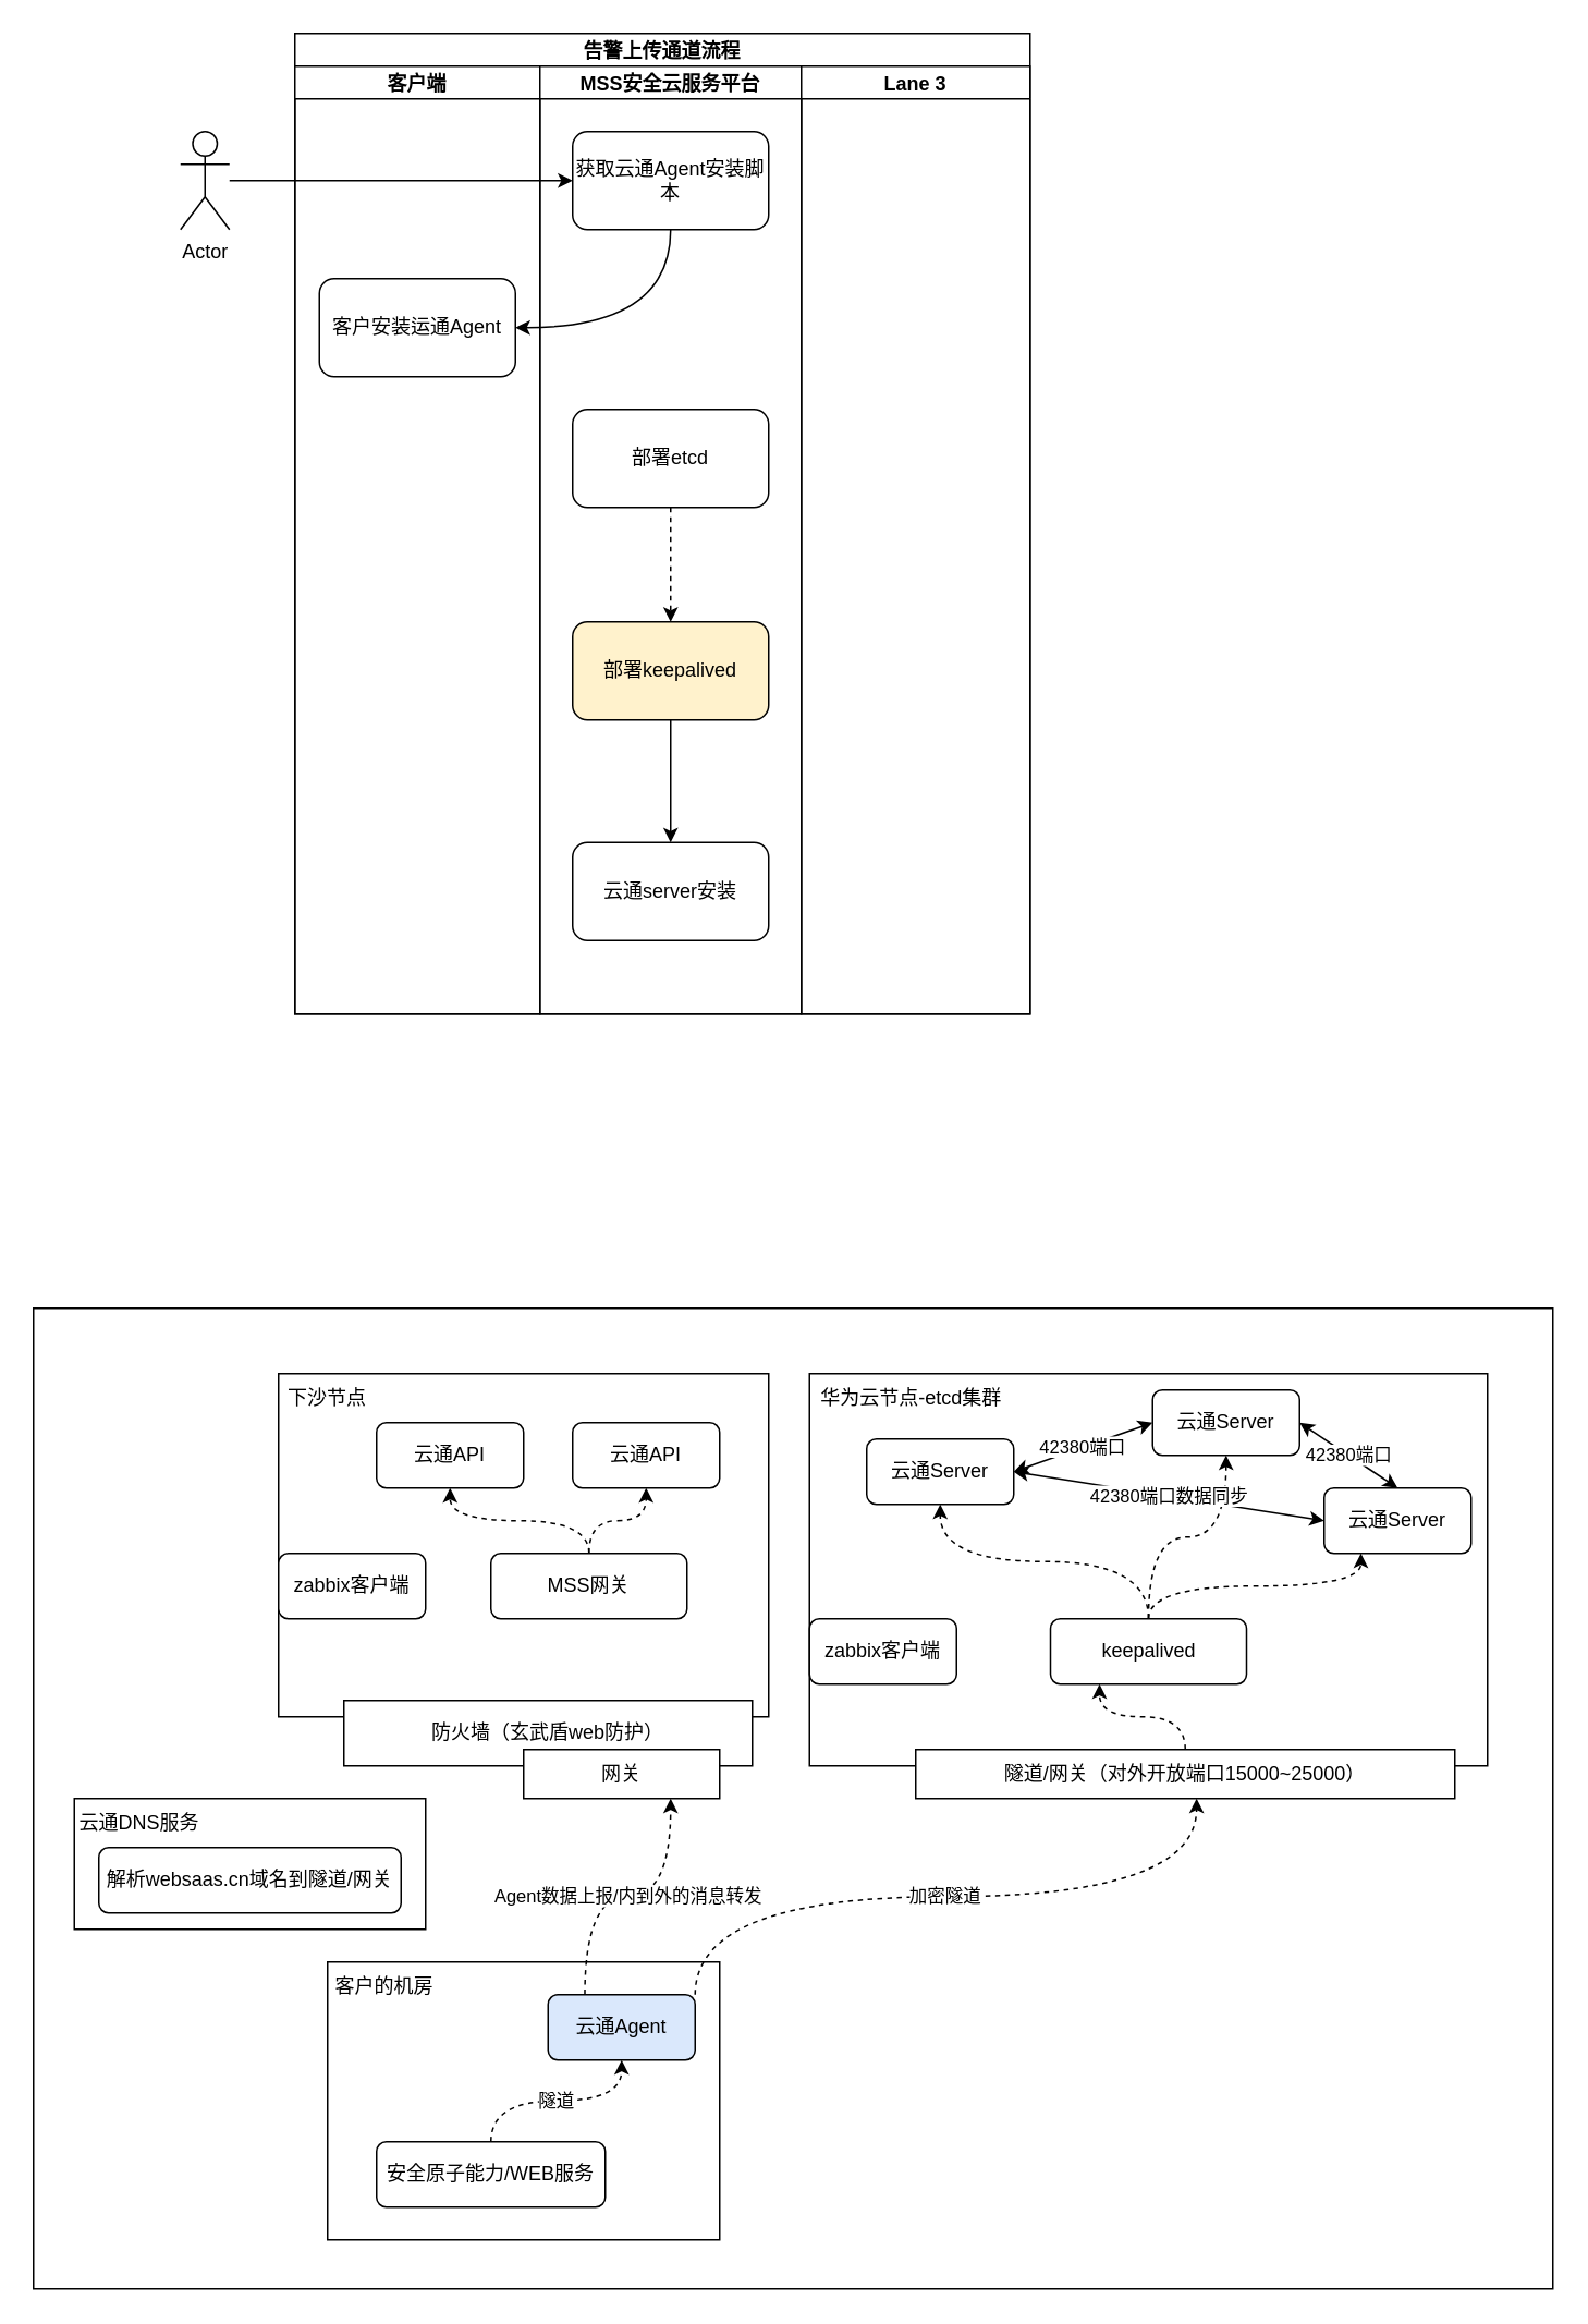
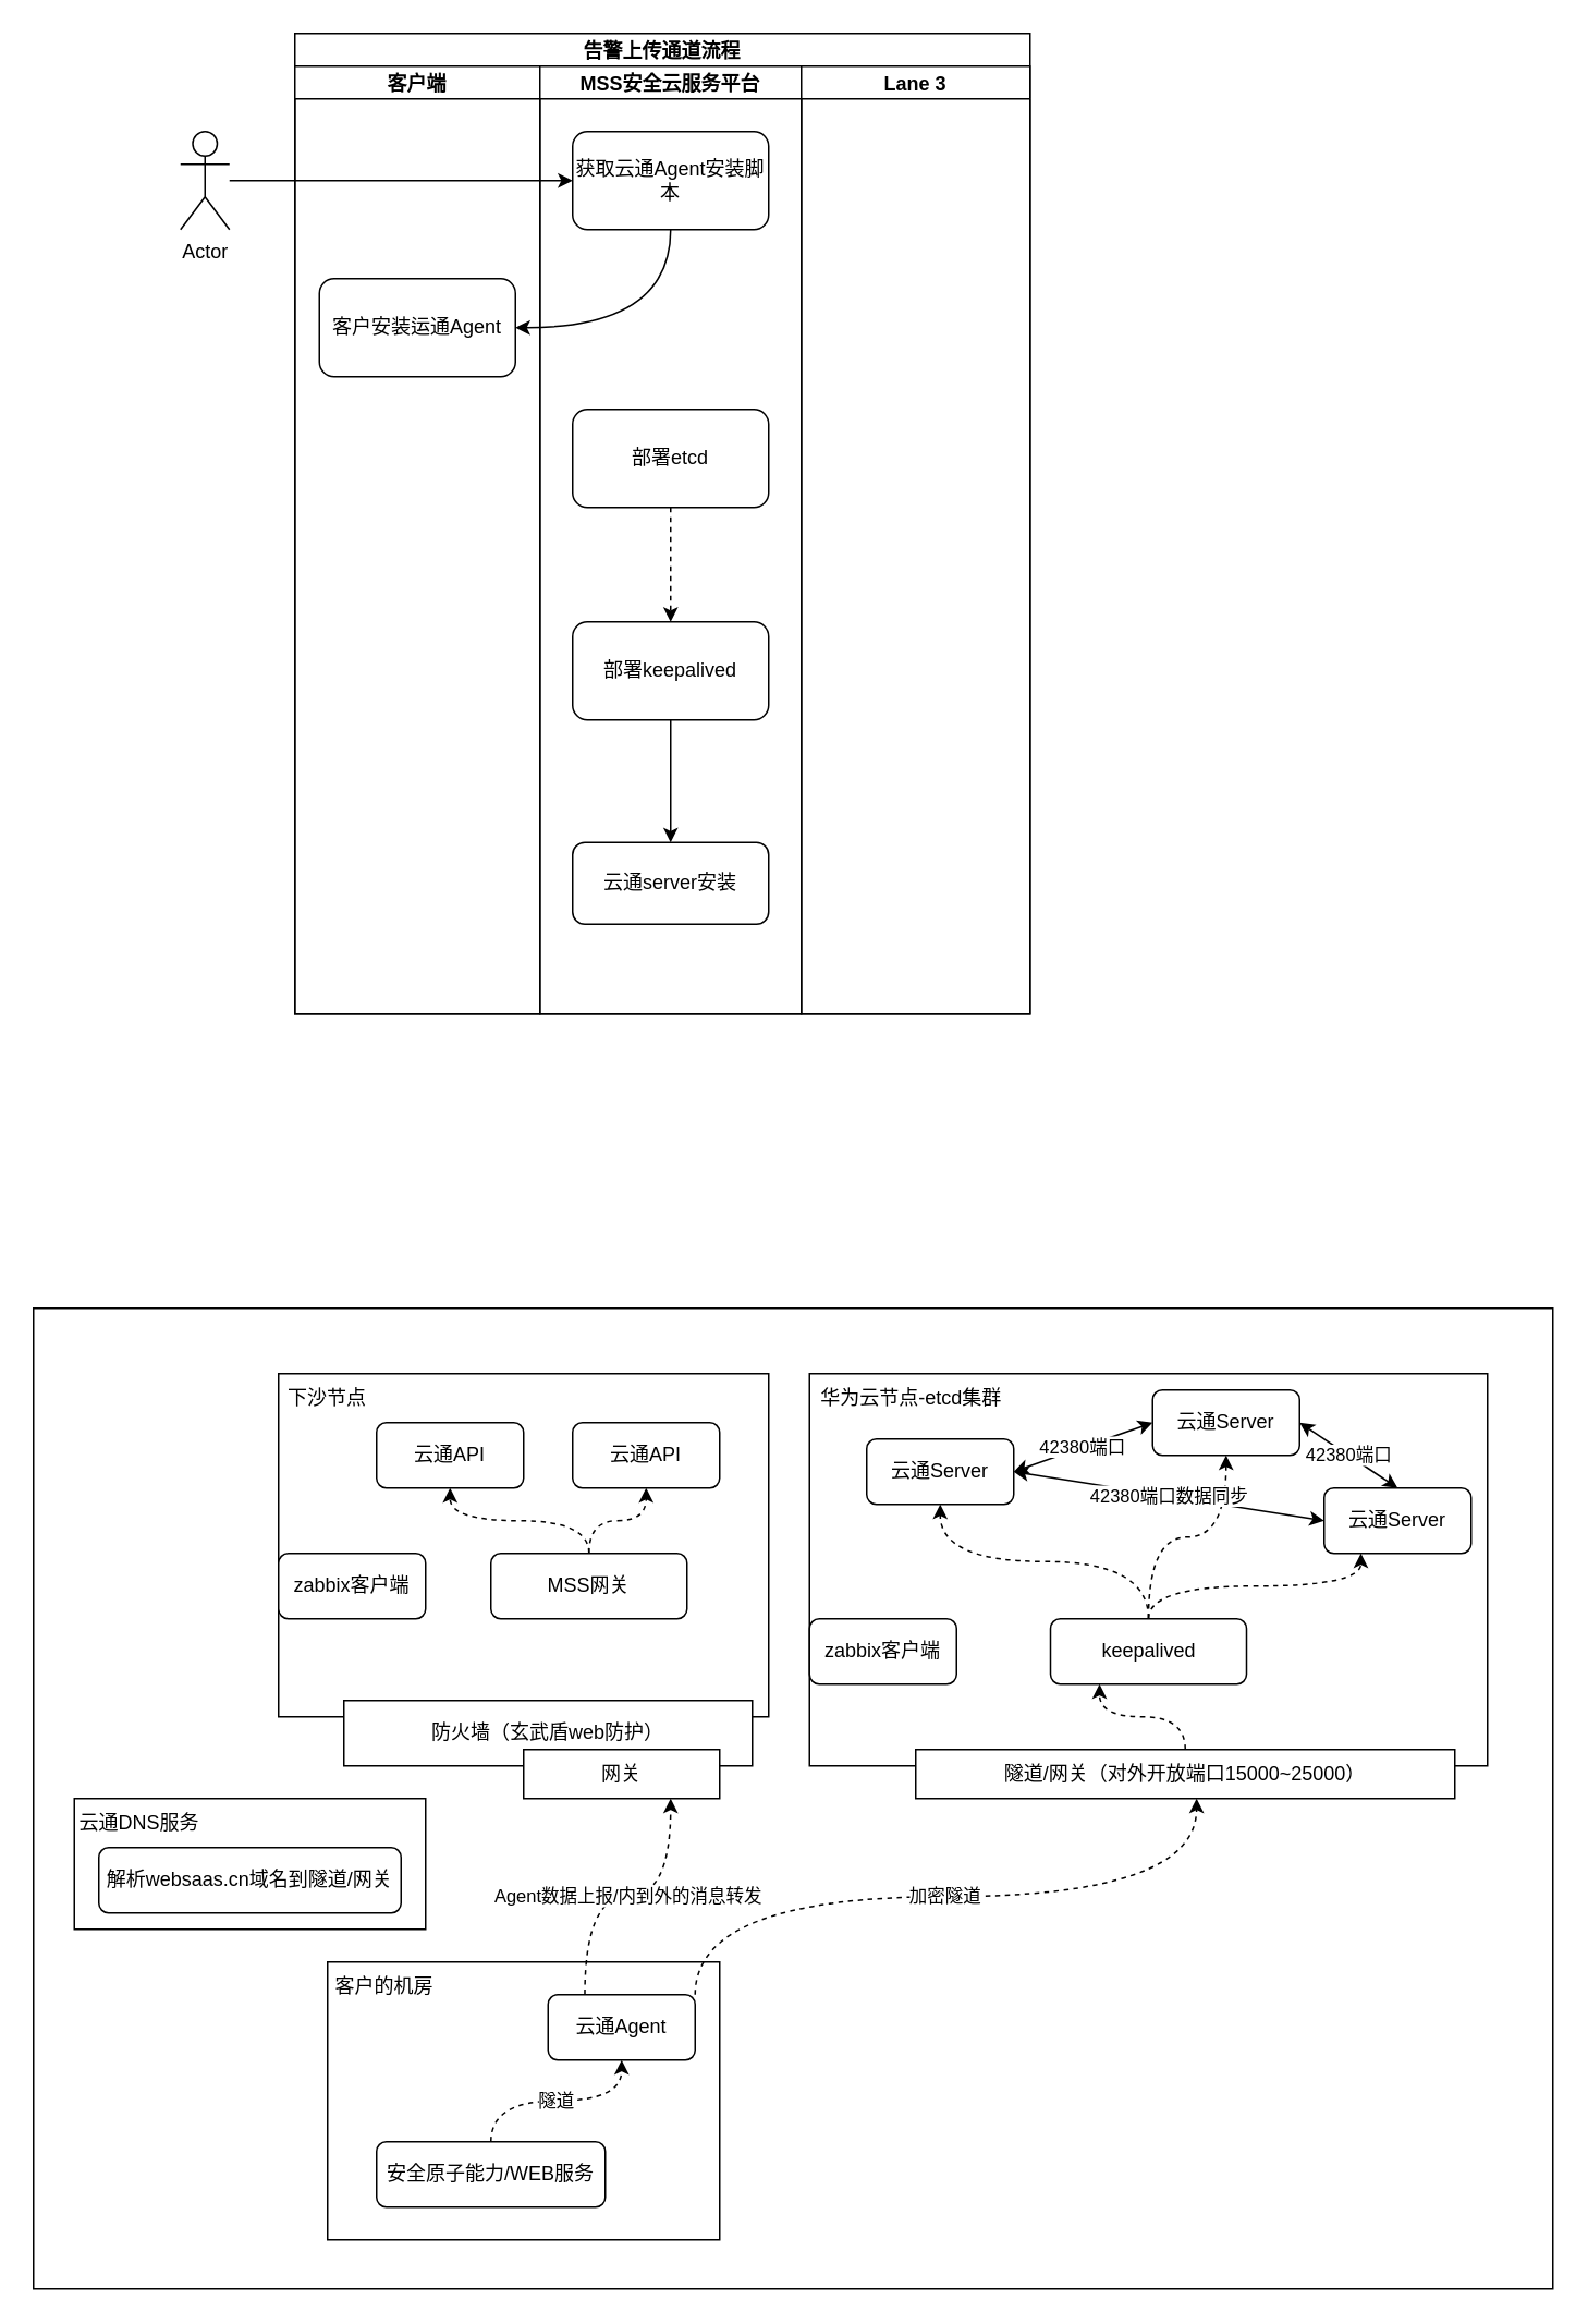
  <mxCell id="0" />
  <mxCell id="1" parent="0" />
  <mxCell id="2" value="" style="rounded=0;whiteSpace=wrap;html=1;" parent="1" vertex="1"><mxGeometry x="20" y="800" width="930" height="600" as="geometry" /></mxCell>
  <mxCell id="3" value="" style="rounded=0;whiteSpace=wrap;html=1;" parent="1" vertex="1"><mxGeometry x="495" y="840" width="415" height="240" as="geometry" /></mxCell>
  <mxCell id="4" value="" style="rounded=0;whiteSpace=wrap;html=1;" parent="1" vertex="1"><mxGeometry x="200" y="1200" width="240" height="170" as="geometry" /></mxCell>
  <mxCell id="5" value="" style="rounded=0;whiteSpace=wrap;html=1;" parent="1" vertex="1"><mxGeometry x="170" y="840" width="300" height="210" as="geometry" /></mxCell>
  <mxCell id="6" value="告警上传通道流程" style="swimlane;childLayout=stackLayout;resizeParent=1;resizeParentMax=0;startSize=20;" parent="1" vertex="1"><mxGeometry x="180" y="20" width="450" height="600" as="geometry" /></mxCell>
  <mxCell id="7" value="客户端" style="swimlane;startSize=20;" parent="6" vertex="1"><mxGeometry y="20" width="150" height="580" as="geometry" /></mxCell>
  <mxCell id="8" value="客户安装运通Agent" style="rounded=1;whiteSpace=wrap;html=1;" parent="7" vertex="1"><mxGeometry x="15" y="130" width="120" height="60" as="geometry" /></mxCell>
  <mxCell id="9" value="MSS安全云服务平台" style="swimlane;startSize=20;" parent="6" vertex="1"><mxGeometry x="150" y="20" width="160" height="580" as="geometry" /></mxCell>
  <mxCell id="10" value="获取云通Agent安装脚本" style="rounded=1;whiteSpace=wrap;html=1;" parent="9" vertex="1"><mxGeometry x="20" y="40" width="120" height="60" as="geometry" /></mxCell>
- <mxCell id="11" value="云通server安装" style="rounded=1;whiteSpace=wrap;html=1;" parent="9" vertex="1"><mxGeometry x="20" y="475" width="120" height="60" as="geometry" /></mxCell>
+ <mxCell id="11" value="云通server安装" style="rounded=1;whiteSpace=wrap;html=1;" parent="9" vertex="1"><mxGeometry x="20" y="475" width="120" height="50" as="geometry" /></mxCell>
  <mxCell id="12" value="" style="edgeStyle=none;html=1;" edge="1" parent="9" source="13" target="11"><mxGeometry relative="1" as="geometry" /></mxCell>
- <mxCell id="13" value="部署keepalived" style="rounded=1;whiteSpace=wrap;html=1;fillColor=#fff2cc;" parent="9" vertex="1"><mxGeometry x="20" y="340" width="120" height="60" as="geometry" /></mxCell>
+ <mxCell id="13" value="部署keepalived" style="rounded=1;whiteSpace=wrap;html=1;" parent="9" vertex="1"><mxGeometry x="20" y="340" width="120" height="60" as="geometry" /></mxCell>
  <mxCell id="14" value="" style="edgeStyle=none;html=1;dashed=1;" edge="1" parent="9" source="15" target="13"><mxGeometry relative="1" as="geometry" /></mxCell>
  <mxCell id="15" value="部署etcd" style="rounded=1;whiteSpace=wrap;html=1;" parent="9" vertex="1"><mxGeometry x="20" y="210" width="120" height="60" as="geometry" /></mxCell>
  <mxCell id="16" value="Lane 3" style="swimlane;startSize=20;" parent="6" vertex="1"><mxGeometry x="310" y="20" width="140" height="580" as="geometry" /></mxCell>
  <mxCell id="17" style="edgeStyle=orthogonalEdgeStyle;curved=1;rounded=0;orthogonalLoop=1;jettySize=auto;html=1;entryX=1;entryY=0.5;entryDx=0;entryDy=0;exitX=0.5;exitY=1;exitDx=0;exitDy=0;" parent="6" source="10" target="8" edge="1"><mxGeometry relative="1" as="geometry" /></mxCell>
  <mxCell id="18" style="edgeStyle=orthogonalEdgeStyle;curved=1;rounded=0;orthogonalLoop=1;jettySize=auto;html=1;entryX=0;entryY=0.5;entryDx=0;entryDy=0;elbow=vertical;" parent="1" source="19" target="10" edge="1"><mxGeometry relative="1" as="geometry" /></mxCell>
  <mxCell id="19" value="Actor" style="shape=umlActor;verticalLabelPosition=bottom;verticalAlign=top;html=1;outlineConnect=0;" parent="1" vertex="1"><mxGeometry x="110" y="80" width="30" height="60" as="geometry" /></mxCell>
  <mxCell id="20" value="云通API" style="rounded=1;whiteSpace=wrap;html=1;" parent="1" vertex="1"><mxGeometry x="230" y="870" width="90" height="40" as="geometry" /></mxCell>
  <mxCell id="21" value="云通API" style="rounded=1;whiteSpace=wrap;html=1;" parent="1" vertex="1"><mxGeometry x="350" y="870" width="90" height="40" as="geometry" /></mxCell>
  <mxCell id="22" style="edgeStyle=orthogonalEdgeStyle;curved=1;rounded=0;orthogonalLoop=1;jettySize=auto;html=1;entryX=0.5;entryY=1;entryDx=0;entryDy=0;dashed=1;" parent="1" source="24" target="20" edge="1"><mxGeometry relative="1" as="geometry" /></mxCell>
  <mxCell id="23" style="edgeStyle=orthogonalEdgeStyle;curved=1;rounded=0;orthogonalLoop=1;jettySize=auto;html=1;entryX=0.5;entryY=1;entryDx=0;entryDy=0;dashed=1;" parent="1" source="24" target="21" edge="1"><mxGeometry relative="1" as="geometry" /></mxCell>
  <mxCell id="24" value="MSS网关" style="rounded=1;whiteSpace=wrap;html=1;" parent="1" vertex="1"><mxGeometry x="300" y="950" width="120" height="40" as="geometry" /></mxCell>
  <mxCell id="25" value="下沙节点" style="text;html=1;strokeColor=none;fillColor=none;align=center;verticalAlign=middle;whiteSpace=wrap;rounded=0;" parent="1" vertex="1"><mxGeometry x="170" y="840" width="60" height="30" as="geometry" /></mxCell>
  <mxCell id="26" value="防火墙（玄武盾web防护）" style="rounded=0;whiteSpace=wrap;html=1;" parent="1" vertex="1"><mxGeometry x="210" y="1040" width="250" height="40" as="geometry" /></mxCell>
  <mxCell id="27" value="网关" style="rounded=0;whiteSpace=wrap;html=1;" parent="1" vertex="1"><mxGeometry x="320" y="1070" width="120" height="30" as="geometry" /></mxCell>
  <mxCell id="28" value="隧道" style="edgeStyle=orthogonalEdgeStyle;curved=1;rounded=0;orthogonalLoop=1;jettySize=auto;html=1;entryX=0.5;entryY=1;entryDx=0;entryDy=0;elbow=vertical;dashed=1;" parent="1" source="29" target="32" edge="1"><mxGeometry relative="1" as="geometry" /></mxCell>
  <mxCell id="29" value="安全原子能力/WEB服务" style="rounded=1;whiteSpace=wrap;html=1;" parent="1" vertex="1"><mxGeometry x="230" y="1310" width="140" height="40" as="geometry" /></mxCell>
  <mxCell id="30" value="Agent数据上报/内到外的消息转发" style="edgeStyle=orthogonalEdgeStyle;curved=1;rounded=0;orthogonalLoop=1;jettySize=auto;html=1;entryX=0.75;entryY=1;entryDx=0;entryDy=0;dashed=1;elbow=vertical;exitX=0.25;exitY=0;exitDx=0;exitDy=0;" parent="1" source="32" target="27" edge="1"><mxGeometry relative="1" as="geometry" /></mxCell>
  <mxCell id="31" value="加密隧道" style="edgeStyle=orthogonalEdgeStyle;curved=1;rounded=0;orthogonalLoop=1;jettySize=auto;html=1;exitX=1;exitY=0;exitDx=0;exitDy=0;entryX=0.521;entryY=1;entryDx=0;entryDy=0;entryPerimeter=0;elbow=vertical;dashed=1;" parent="1" source="32" target="49" edge="1"><mxGeometry relative="1" as="geometry" /></mxCell>
- <mxCell id="32" value="云通Agent" style="rounded=1;whiteSpace=wrap;html=1;fillColor=#dae8fc;" parent="1" vertex="1"><mxGeometry x="335" y="1220" width="90" height="40" as="geometry" /></mxCell>
+ <mxCell id="32" value="云通Agent" style="rounded=1;whiteSpace=wrap;html=1;" parent="1" vertex="1"><mxGeometry x="335" y="1220" width="90" height="40" as="geometry" /></mxCell>
  <mxCell id="33" value="客户的机房" style="text;html=1;strokeColor=none;fillColor=none;align=center;verticalAlign=middle;whiteSpace=wrap;rounded=0;" parent="1" vertex="1"><mxGeometry x="200" y="1200" width="70" height="30" as="geometry" /></mxCell>
  <mxCell id="34" value="" style="rounded=0;whiteSpace=wrap;html=1;" parent="1" vertex="1"><mxGeometry x="45" y="1100" width="215" height="80" as="geometry" /></mxCell>
  <mxCell id="35" value="云通DNS服务" style="text;html=1;strokeColor=none;fillColor=none;align=center;verticalAlign=middle;whiteSpace=wrap;rounded=0;" parent="1" vertex="1"><mxGeometry x="30" y="1100" width="110" height="30" as="geometry" /></mxCell>
  <mxCell id="36" value="解析websaas.cn域名到隧道/网关" style="rounded=1;whiteSpace=wrap;html=1;" parent="1" vertex="1"><mxGeometry x="60" y="1130" width="185" height="40" as="geometry" /></mxCell>
  <mxCell id="37" value="云通Server" style="rounded=1;whiteSpace=wrap;html=1;" parent="1" vertex="1"><mxGeometry x="530" y="880" width="90" height="40" as="geometry" /></mxCell>
  <mxCell id="38" value="云通Server" style="rounded=1;whiteSpace=wrap;html=1;" parent="1" vertex="1"><mxGeometry x="810" y="910" width="90" height="40" as="geometry" /></mxCell>
  <mxCell id="39" value="云通Server" style="rounded=1;whiteSpace=wrap;html=1;" parent="1" vertex="1"><mxGeometry x="705" y="850" width="90" height="40" as="geometry" /></mxCell>
  <mxCell id="40" style="edgeStyle=orthogonalEdgeStyle;curved=1;rounded=0;orthogonalLoop=1;jettySize=auto;html=1;entryX=0.5;entryY=1;entryDx=0;entryDy=0;dashed=1;elbow=vertical;exitX=0.5;exitY=0;exitDx=0;exitDy=0;" parent="1" source="43" target="37" edge="1"><mxGeometry relative="1" as="geometry" /></mxCell>
  <mxCell id="41" style="edgeStyle=orthogonalEdgeStyle;curved=1;rounded=0;orthogonalLoop=1;jettySize=auto;html=1;entryX=0.5;entryY=1;entryDx=0;entryDy=0;dashed=1;elbow=vertical;" parent="1" source="43" target="39" edge="1"><mxGeometry relative="1" as="geometry" /></mxCell>
  <mxCell id="42" style="edgeStyle=orthogonalEdgeStyle;curved=1;rounded=0;orthogonalLoop=1;jettySize=auto;html=1;entryX=0.25;entryY=1;entryDx=0;entryDy=0;dashed=1;elbow=vertical;exitX=0.5;exitY=0;exitDx=0;exitDy=0;" parent="1" source="43" target="38" edge="1"><mxGeometry relative="1" as="geometry" /></mxCell>
  <mxCell id="43" value="keepalived" style="rounded=1;whiteSpace=wrap;html=1;" parent="1" vertex="1"><mxGeometry x="642.5" y="990" width="120" height="40" as="geometry" /></mxCell>
  <mxCell id="44" value="华为云节点-etcd集群" style="text;html=1;strokeColor=none;fillColor=none;align=center;verticalAlign=middle;whiteSpace=wrap;rounded=0;" parent="1" vertex="1"><mxGeometry x="495" y="840" width="125" height="30" as="geometry" /></mxCell>
  <mxCell id="45" value="42380端口" style="endArrow=classic;startArrow=classic;html=1;rounded=0;curved=1;elbow=vertical;entryX=0;entryY=0.5;entryDx=0;entryDy=0;exitX=1;exitY=0.5;exitDx=0;exitDy=0;" parent="1" source="37" target="39" edge="1"><mxGeometry width="50" height="50" relative="1" as="geometry"><mxPoint x="540" y="1030" as="sourcePoint" /><mxPoint x="590" y="980" as="targetPoint" /></mxGeometry></mxCell>
  <mxCell id="46" value="42380端口" style="endArrow=classic;startArrow=classic;html=1;rounded=0;curved=1;elbow=vertical;entryX=0.5;entryY=0;entryDx=0;entryDy=0;exitX=1;exitY=0.5;exitDx=0;exitDy=0;" parent="1" source="39" target="38" edge="1"><mxGeometry width="50" height="50" relative="1" as="geometry"><mxPoint x="540" y="1030" as="sourcePoint" /><mxPoint x="590" y="980" as="targetPoint" /></mxGeometry></mxCell>
  <mxCell id="47" value="42380端口数据同步" style="endArrow=classic;startArrow=classic;html=1;rounded=0;curved=1;elbow=vertical;entryX=0;entryY=0.5;entryDx=0;entryDy=0;exitX=1;exitY=0.5;exitDx=0;exitDy=0;" parent="1" source="37" target="38" edge="1"><mxGeometry width="50" height="50" relative="1" as="geometry"><mxPoint x="540" y="1030" as="sourcePoint" /><mxPoint x="590" y="980" as="targetPoint" /></mxGeometry></mxCell>
  <mxCell id="48" style="edgeStyle=orthogonalEdgeStyle;curved=1;rounded=0;orthogonalLoop=1;jettySize=auto;html=1;entryX=0.25;entryY=1;entryDx=0;entryDy=0;dashed=1;elbow=vertical;" parent="1" source="49" target="43" edge="1"><mxGeometry relative="1" as="geometry" /></mxCell>
  <mxCell id="49" value="隧道/网关（对外开放端口15000~25000）" style="rounded=0;whiteSpace=wrap;html=1;" parent="1" vertex="1"><mxGeometry x="560" y="1070" width="330" height="30" as="geometry" /></mxCell>
  <mxCell id="50" value="zabbix客户端" style="rounded=1;whiteSpace=wrap;html=1;" parent="1" vertex="1"><mxGeometry x="170" y="950" width="90" height="40" as="geometry" /></mxCell>
  <mxCell id="51" value="zabbix客户端" style="rounded=1;whiteSpace=wrap;html=1;" parent="1" vertex="1"><mxGeometry x="495" y="990" width="90" height="40" as="geometry" /></mxCell>
